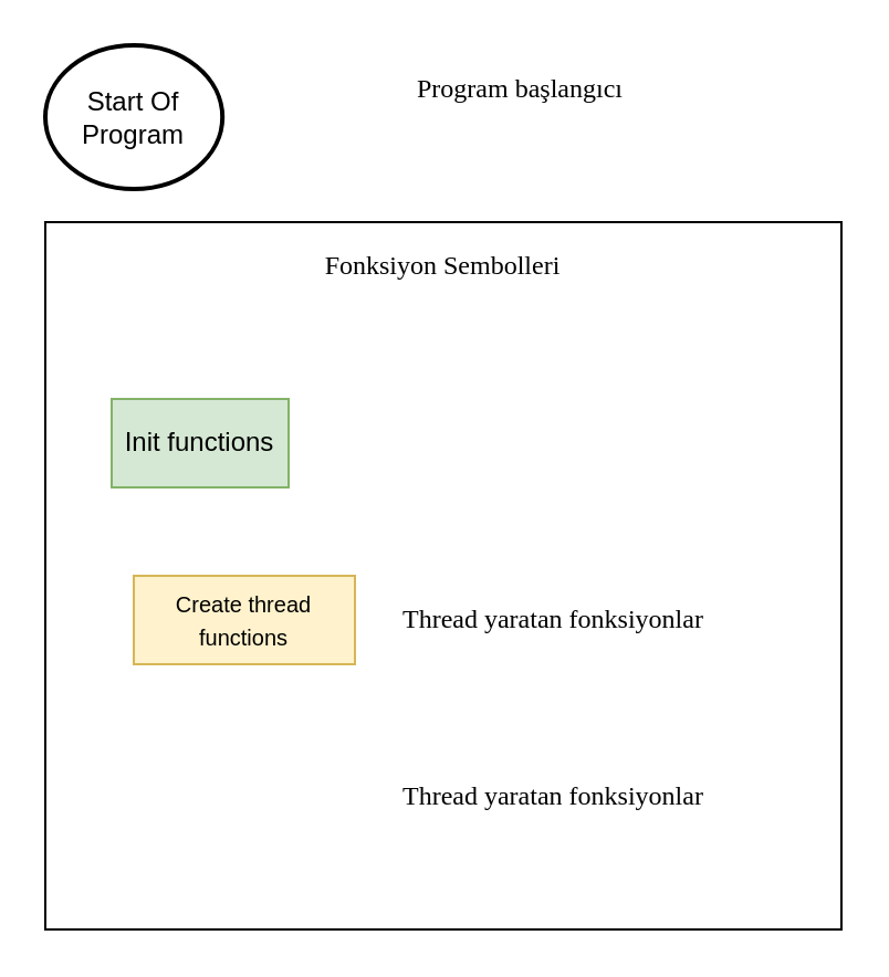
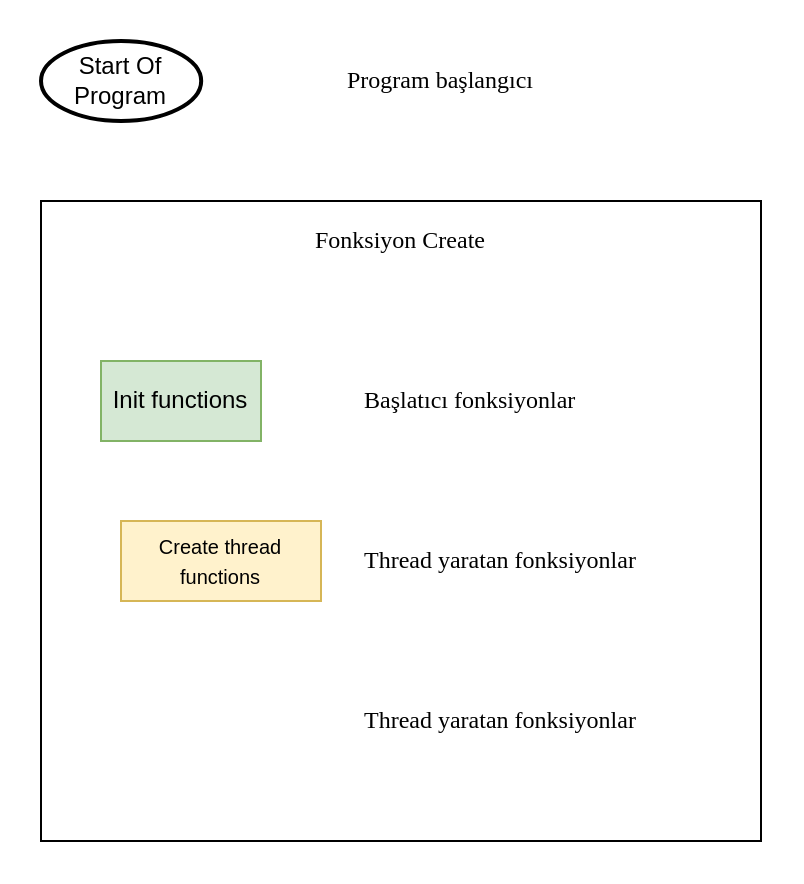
  <mxCell id="0" />
  <mxCell id="1" parent="0" />
  <mxCell id="2" value="" style="rounded=0;whiteSpace=wrap;html=1;fillColor=none;" vertex="1" parent="1"><mxGeometry x="20" y="100" width="360" height="320" as="geometry" /></mxCell>
- <mxCell id="3" value="Start Of Program" style="strokeWidth=2;html=1;shape=mxgraph.flowchart.start_1;whiteSpace=wrap;" vertex="1" parent="1"><mxGeometry x="20" y="20" width="80.09" height="65" as="geometry" /></mxCell>
- <mxCell id="4" value="&lt;font face=&quot;Times New Roman&quot;&gt;Program başlangıcı&lt;/font&gt;" style="text;html=1;strokeColor=none;fillColor=none;align=center;verticalAlign=middle;whiteSpace=wrap;rounded=0;" vertex="1" parent="1"><mxGeometry x="155" y="20" width="160" height="40" as="geometry" /></mxCell>
+ <mxCell id="3" value="Start Of Program" style="strokeWidth=2;html=1;shape=mxgraph.flowchart.start_1;whiteSpace=wrap;" vertex="1" parent="1"><mxGeometry x="20" y="20" width="80.09" height="40" as="geometry" /></mxCell>
+ <mxCell id="4" value="&lt;font face=&quot;Times New Roman&quot;&gt;Program başlangıcı&lt;/font&gt;" style="text;html=1;strokeColor=none;fillColor=none;align=center;verticalAlign=middle;whiteSpace=wrap;rounded=0;" vertex="1" parent="1"><mxGeometry x="140" y="20" width="160" height="40" as="geometry" /></mxCell>
  <mxCell id="5" value="Init functions" style="rounded=0;whiteSpace=wrap;html=1;fillColor=#d5e8d4;strokeColor=#82b366;" vertex="1" parent="1"><mxGeometry x="50" y="180" width="80" height="40" as="geometry" /></mxCell>
- <mxCell id="6" value="&lt;font face=&quot;Times New Roman&quot;&gt;Fonksiyon Sembolleri&lt;/font&gt;" style="text;html=1;strokeColor=none;fillColor=none;align=center;verticalAlign=middle;whiteSpace=wrap;rounded=0;" vertex="1" parent="1"><mxGeometry x="20" y="100" width="360" height="40" as="geometry" /></mxCell>
+ <mxCell id="6" value="&lt;font face=&quot;Times New Roman&quot;&gt;Fonksiyon Create&lt;/font&gt;" style="text;html=1;strokeColor=none;fillColor=none;align=center;verticalAlign=middle;whiteSpace=wrap;rounded=0;" vertex="1" parent="1"><mxGeometry x="20" y="100" width="360" height="40" as="geometry" /></mxCell>
+ <mxCell id="7" value="&lt;font face=&quot;Times New Roman&quot;&gt;Başlatıcı fonksiyonlar&lt;/font&gt;" style="text;html=1;strokeColor=none;fillColor=none;align=left;verticalAlign=middle;whiteSpace=wrap;rounded=0;" vertex="1" parent="1"><mxGeometry x="180" y="180" width="160" height="40" as="geometry" /></mxCell>
  <mxCell id="8" value="&lt;font style=&quot;font-size: 10px;&quot;&gt;Create thread functions&lt;/font&gt;" style="rounded=0;whiteSpace=wrap;html=1;fillColor=#fff2cc;strokeColor=#d6b656;" vertex="1" parent="1"><mxGeometry x="60" y="260" width="100" height="40" as="geometry" /></mxCell>
  <mxCell id="9" value="&lt;font face=&quot;Times New Roman&quot;&gt;Thread yaratan fonksiyonlar&lt;/font&gt;" style="text;html=1;strokeColor=none;fillColor=none;align=left;verticalAlign=middle;whiteSpace=wrap;rounded=0;" vertex="1" parent="1"><mxGeometry x="180" y="260" width="160" height="40" as="geometry" /></mxCell>
  <mxCell id="10" value="&lt;font face=&quot;Times New Roman&quot;&gt;Thread yaratan fonksiyonlar&lt;/font&gt;" style="text;html=1;strokeColor=none;fillColor=none;align=left;verticalAlign=middle;whiteSpace=wrap;rounded=0;" vertex="1" parent="1"><mxGeometry x="180" y="340" width="160" height="40" as="geometry" /></mxCell>
